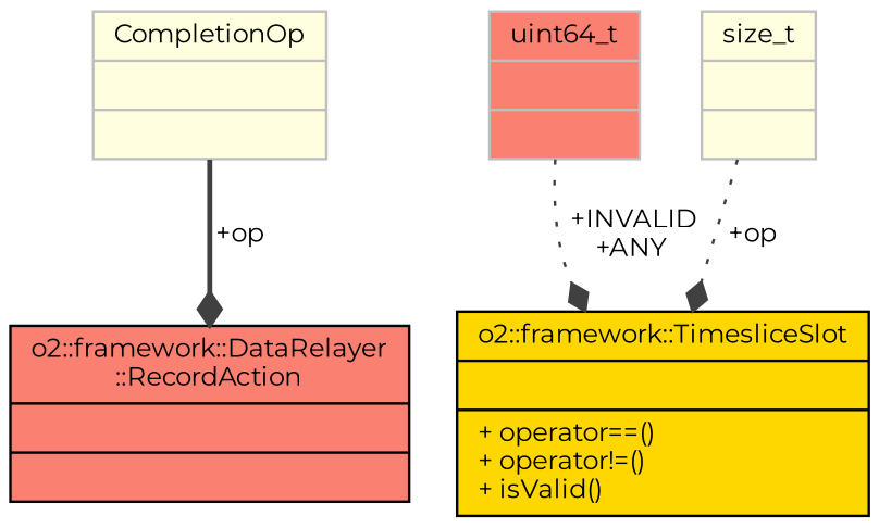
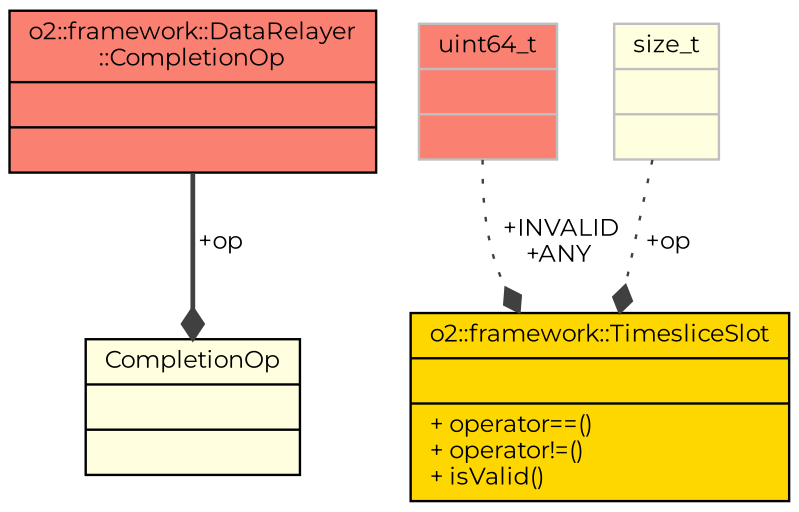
  digraph {
    fontname=Montserrat
    node [color=grey75 fillcolor=salmon fontname=Montserrat fontsize=10 shape=record style=filled]
    edge [arrowhead=diamond color=grey25 fontname=Montserrat fontsize=10 labelfontname=Helvetica labelfontsize=10 style=dotted]
-   n1 [color=black fontcolor=black height=0.2 label="{o2::framework::DataRelayer\l::RecordAction\n||}" width=0.4]
-   n2 [fillcolor=lightyellow height=0.2 label="{CompletionOp\n||}" width=0.4]
+   n1 [color=black fontcolor=black height=0.2 label="{o2::framework::DataRelayer\l::CompletionOp\n||}" width=0.4]
+   n2 [color=black fillcolor=lightyellow height=0.2 label="{CompletionOp\n||}" width=0.4]
    n3 [color=black fillcolor=gold height=0.2 label="{o2::framework::TimesliceSlot\n||+ operator==()\l+ operator!=()\l+ isValid()\l}" width=0.4]
    n4 [height=0.2 label="{uint64_t\n||}" width=0.4]
    n5 [fillcolor=lightyellow height=0.2 label="{size_t\n||}" width=0.4]
-   n2 -> n1 [label=" +op" style=bold]
+   n1 -> n2 [label=" +op" style=bold]
    n4 -> n3 [label=" +INVALID\n+ANY"]
    n5 -> n3 [label=" +op"]
  }
